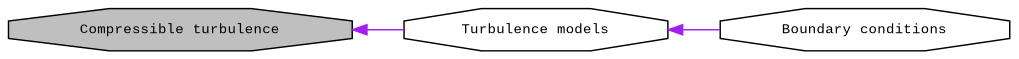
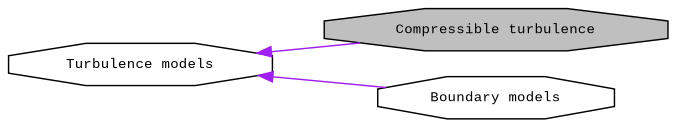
  digraph {
    fontname="Liberation Mono"
    rankdir=LR
    node [color=black fontname="Liberation Mono" fontsize=10 shape=octagon]
    edge [color=purple dir=back fontname="Liberation Mono" fontsize=10 labelfontname=Helvetica labelfontsize=10 shape=plaintext style=solid]
    n1 [fillcolor=grey75 fontcolor=black height=0.2 label="Compressible turbulence" style=filled width=0.4]
-   n2 [height=0.2 label="Boundary conditions" width=0.4]
+   n2 [height=0.2 label="Boundary models" width=0.4]
    n3 [height=0.2 label="Turbulence models" width=0.4]
-   n1 -> n3
+   n3 -> n1
    n3 -> n2
  }
